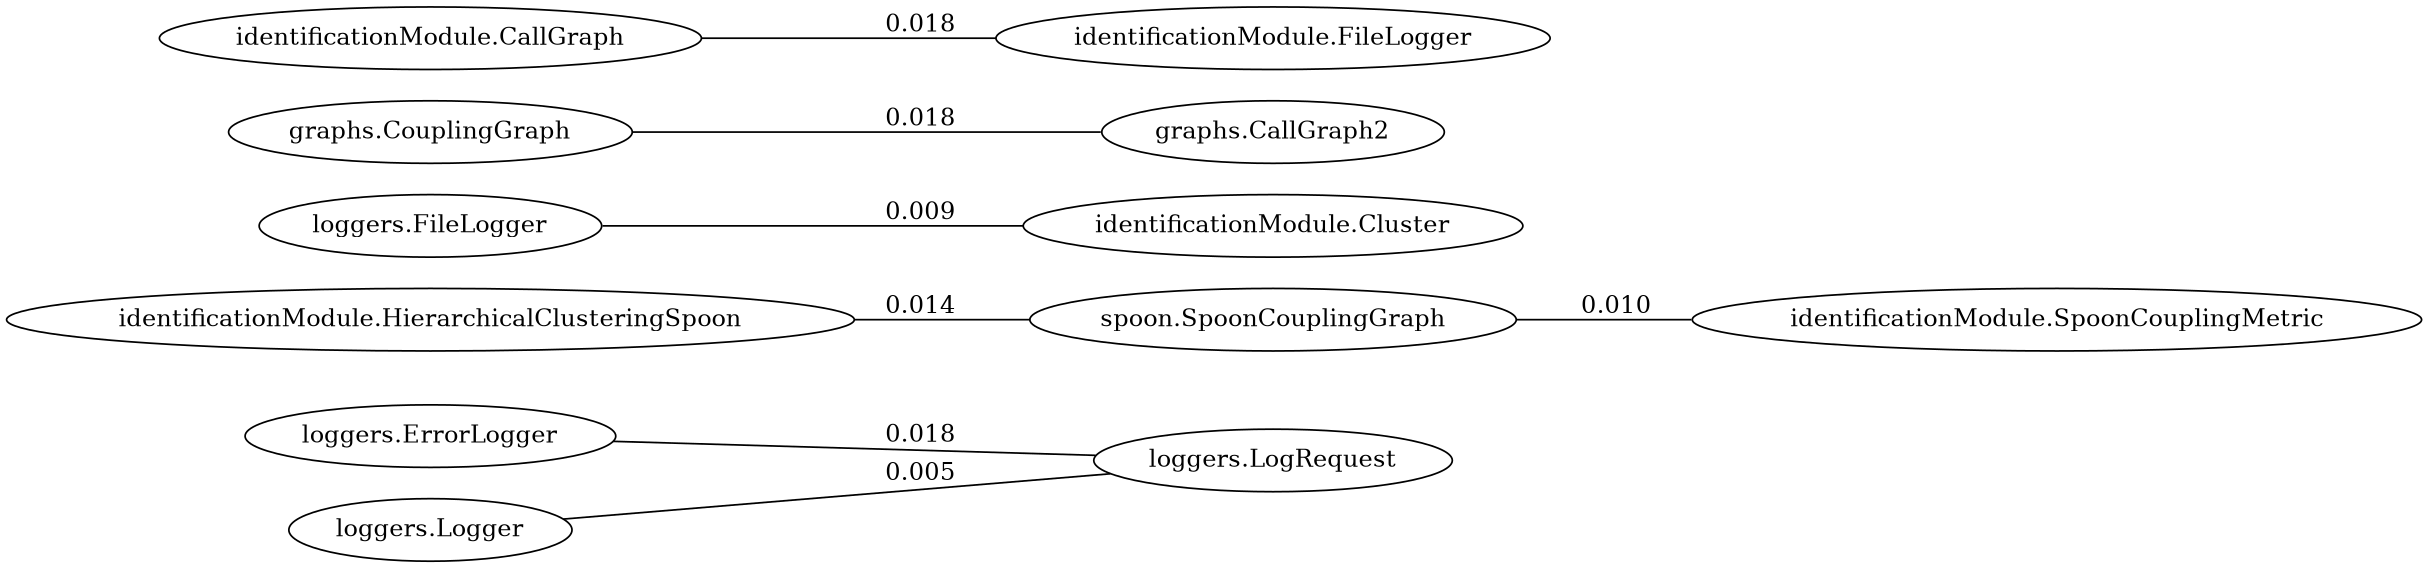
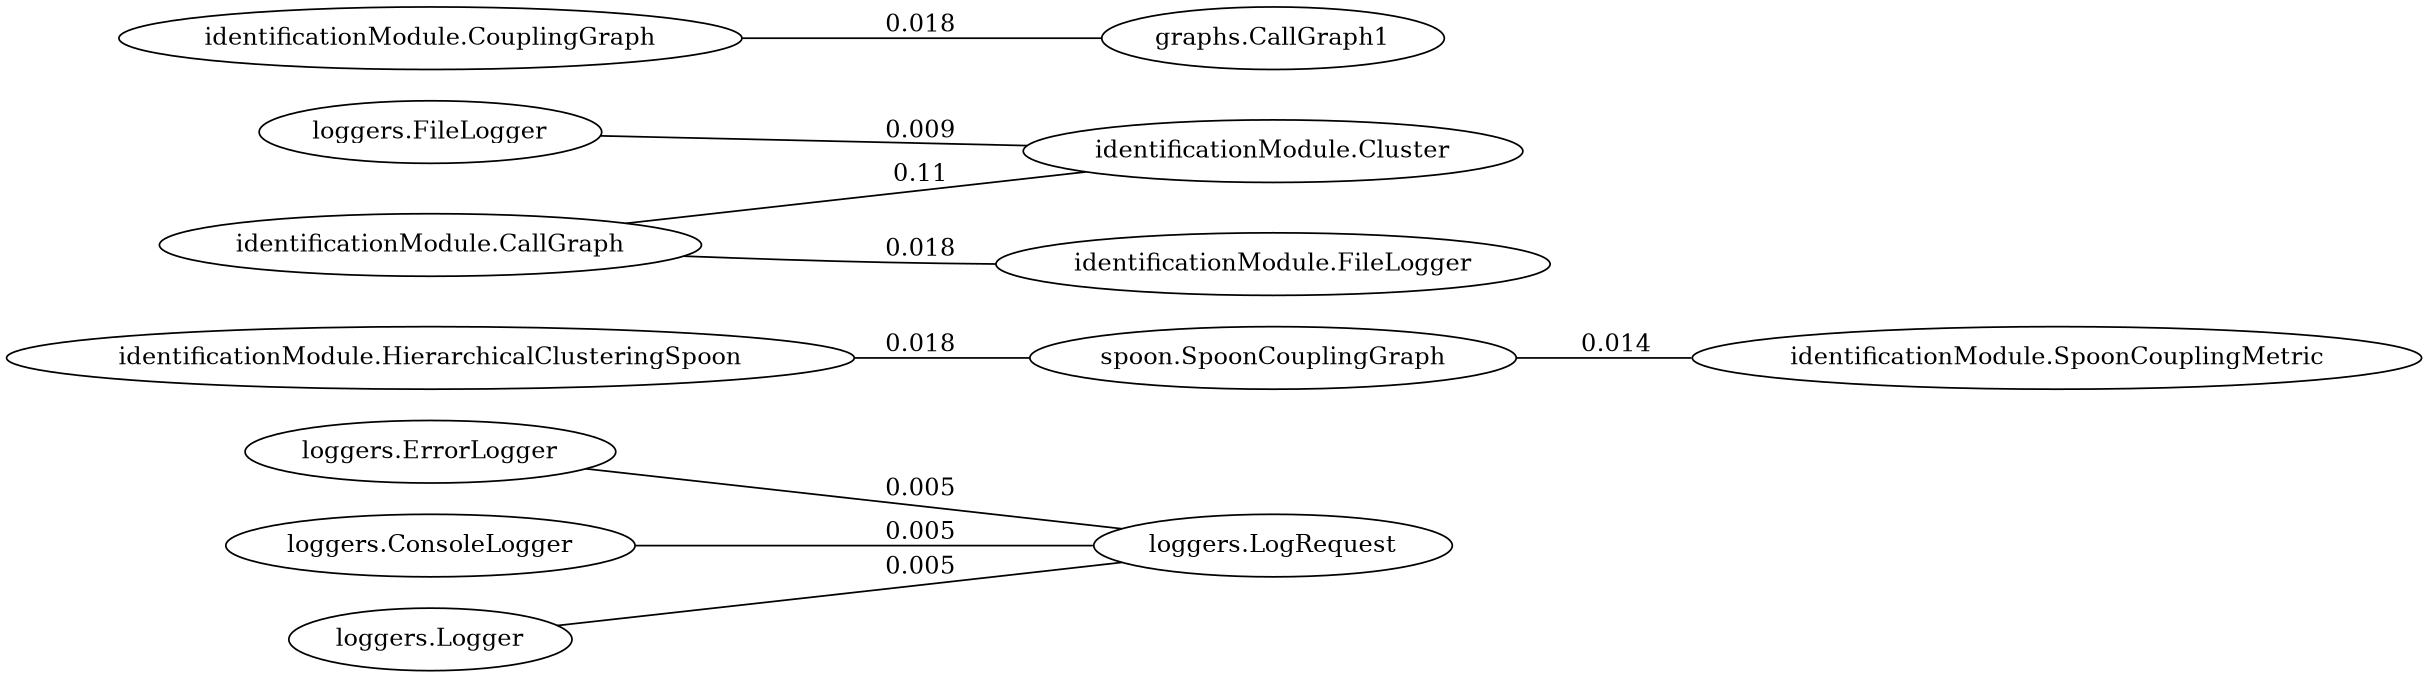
  graph {
    rankdir=LR
    "loggers.ErrorLogger"
    "loggers.LogRequest"
+   "loggers.ConsoleLogger"
    n4 [label="identificationModule.SpoonCouplingMetric"]
    "spoon.SpoonCouplingGraph"
    "loggers.FileLogger"
    "identificationModule.Cluster"
    n8 [label="identificationModule.HierarchicalClusteringSpoon"]
-   "graphs.CouplingGraph"
-   "graphs.CallGraph2"
+   "graphs.CouplingGraph" [label="identificationModule.CouplingGraph"]
+   "graphs.CallGraph2" [label="graphs.CallGraph1"]
    n11 [label="identificationModule.CallGraph"]
    n12 [label="identificationModule.FileLogger"]
    "loggers.Logger"
-   "loggers.ErrorLogger" -- "loggers.LogRequest" [label="0.018 "]
-   "spoon.SpoonCouplingGraph" -- n4 [label="0.010 "]
+   "loggers.ErrorLogger" -- "loggers.LogRequest" [label="0.005 "]
+   "loggers.ConsoleLogger" -- "loggers.LogRequest" [label="0.005 "]
+   "spoon.SpoonCouplingGraph" -- n4 [label="0.014 "]
    "loggers.FileLogger" -- "identificationModule.Cluster" [label="0.009 "]
-   n8 -- "spoon.SpoonCouplingGraph" [label="0.014 "]
+   n8 -- "spoon.SpoonCouplingGraph" [label="0.018 "]
    "graphs.CouplingGraph" -- "graphs.CallGraph2" [label="0.018 "]
+   n11 -- "identificationModule.Cluster" [label="0.11 "]
    n11 -- n12 [label="0.018 "]
    "loggers.Logger" -- "loggers.LogRequest" [label="0.005 "]
  }
